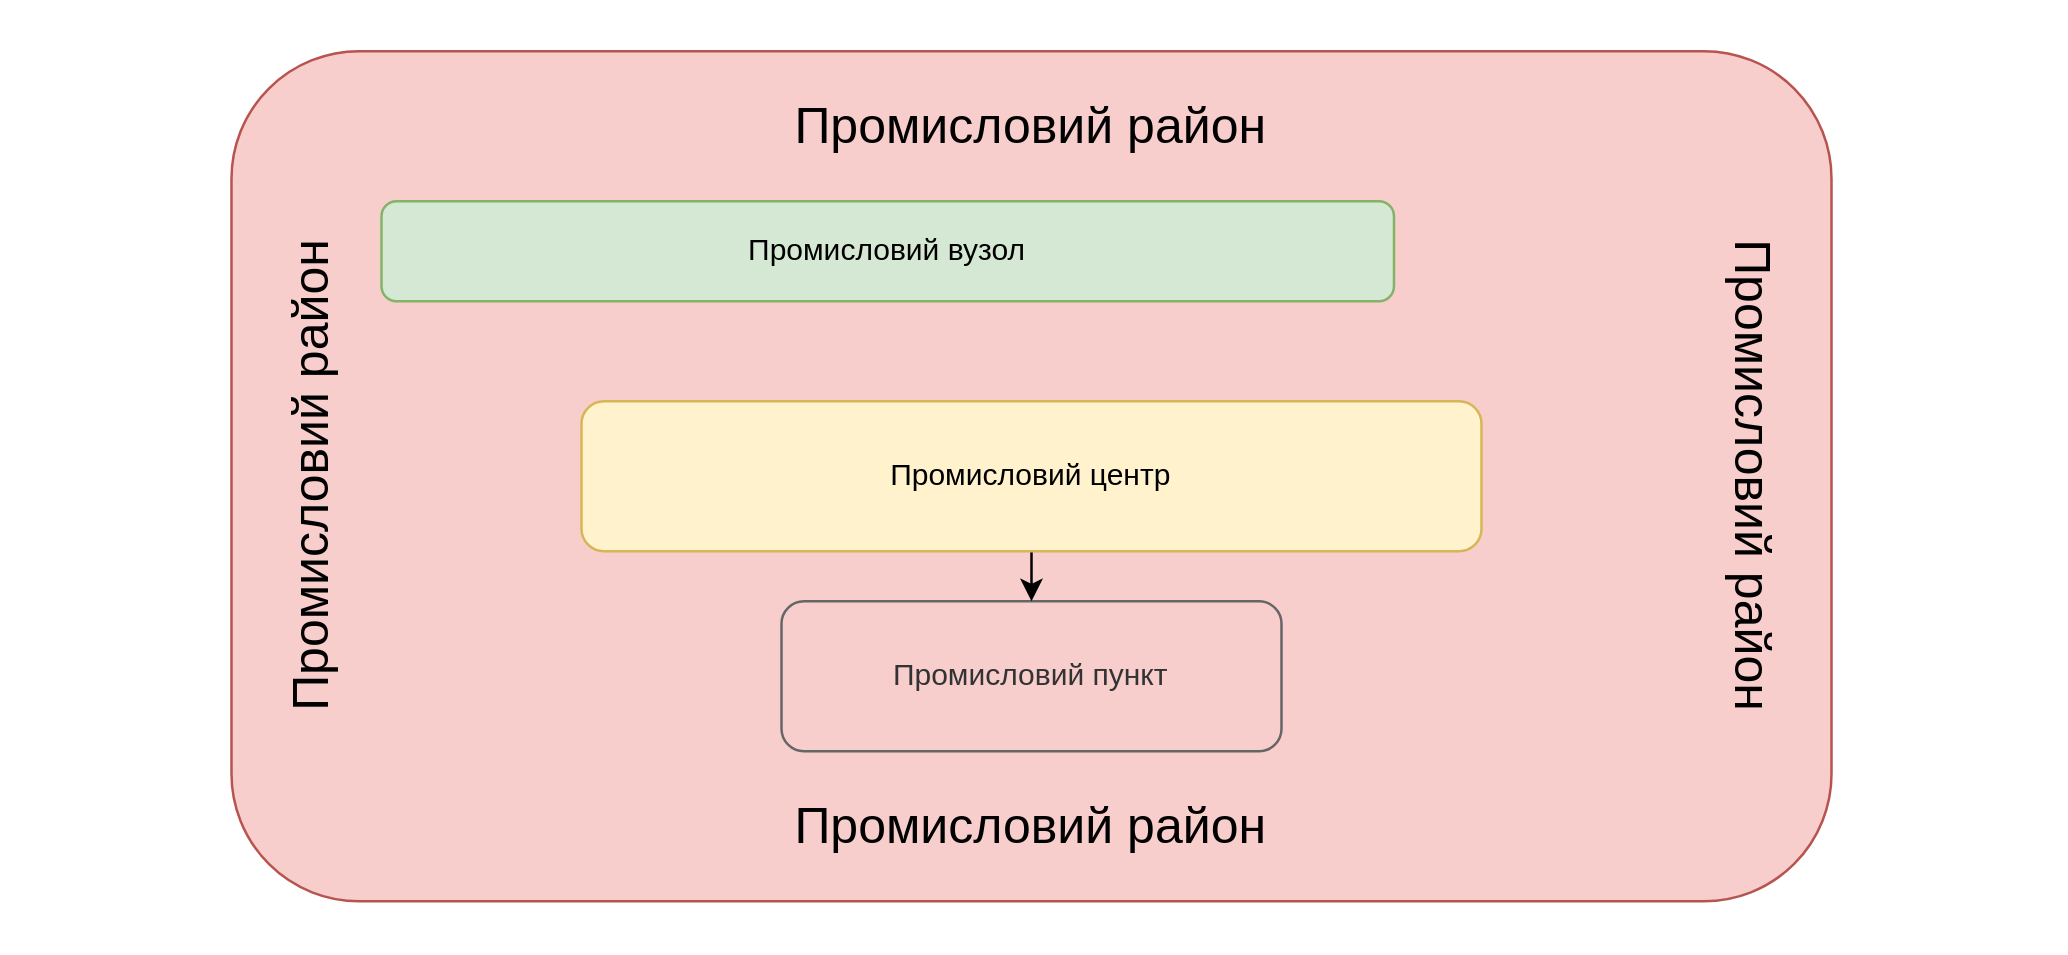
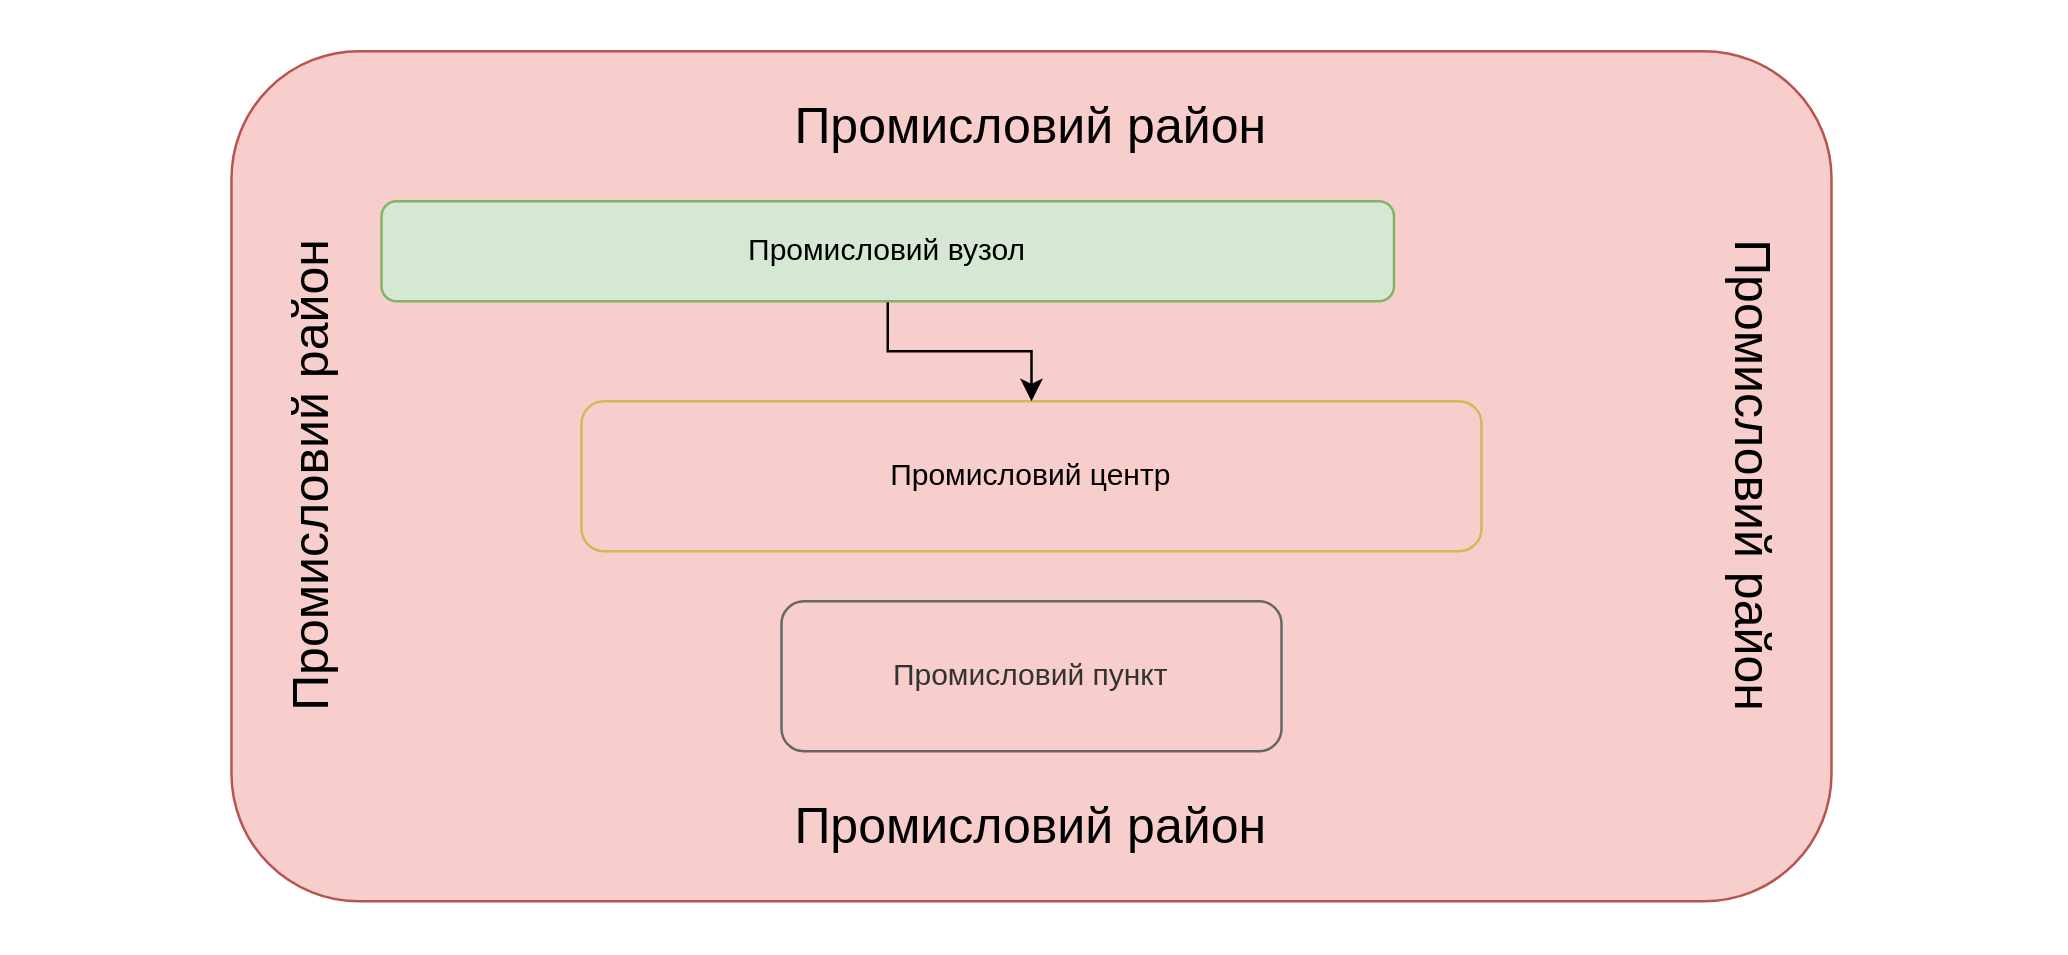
  <mxCell id="0" />
  <mxCell id="1" parent="0" />
  <mxCell id="2" value="" style="rounded=1;whiteSpace=wrap;html=1;fillColor=#f8cecc;strokeColor=#b85450;" vertex="1" parent="1"><mxGeometry x="92" y="20" width="640" height="340" as="geometry" /></mxCell>
  <mxCell id="3" value="Промисловий пункт" style="rounded=1;whiteSpace=wrap;html=1;fillColor=#f8cecc;fontColor=#333333;strokeColor=#666666;" vertex="1" parent="1"><mxGeometry x="312" y="240" width="200" height="60" as="geometry" /></mxCell>
- <mxCell id="4" style="edgeStyle=orthogonalEdgeStyle;rounded=0;orthogonalLoop=1;jettySize=auto;html=1;exitX=0.5;exitY=1;exitDx=0;exitDy=0;entryX=0.5;entryY=0;entryDx=0;entryDy=0;" edge="1" parent="1" source="5" target="3"><mxGeometry relative="1" as="geometry" /></mxCell>
- <mxCell id="5" value="Промисловий центр" style="rounded=1;whiteSpace=wrap;html=1;fillColor=#fff2cc;strokeColor=#d6b656;" vertex="1" parent="1"><mxGeometry x="232" y="160" width="360" height="60" as="geometry" /></mxCell>
+ <mxCell id="5" value="Промисловий центр" style="rounded=1;whiteSpace=wrap;html=1;fillColor=#f8cecc;strokeColor=#d6b656;" vertex="1" parent="1"><mxGeometry x="232" y="160" width="360" height="60" as="geometry" /></mxCell>
+ <mxCell id="6" style="edgeStyle=orthogonalEdgeStyle;rounded=0;orthogonalLoop=1;jettySize=auto;html=1;exitX=0.5;exitY=1;exitDx=0;exitDy=0;entryX=0.5;entryY=0;entryDx=0;entryDy=0;" edge="1" parent="1" source="7" target="5"><mxGeometry relative="1" as="geometry" /></mxCell>
  <mxCell id="7" value="Промисловий вузол" style="rounded=1;whiteSpace=wrap;html=1;fillColor=#d5e8d4;strokeColor=#82b366;" vertex="1" parent="1"><mxGeometry x="152" y="80" width="405" height="40" as="geometry" /></mxCell>
  <mxCell id="8" value="Промисловий район" style="text;html=1;strokeColor=none;fillColor=none;align=center;verticalAlign=middle;whiteSpace=wrap;rounded=0;fontSize=20;" vertex="1" parent="1"><mxGeometry x="309" y="34" width="206" height="30" as="geometry" /></mxCell>
  <mxCell id="9" value="Промисловий район" style="text;html=1;strokeColor=none;fillColor=none;align=center;verticalAlign=middle;whiteSpace=wrap;rounded=0;fontSize=20;" vertex="1" parent="1"><mxGeometry x="309" y="314" width="206" height="30" as="geometry" /></mxCell>
  <mxCell id="10" value="Промисловий район" style="text;html=1;strokeColor=none;fillColor=none;align=center;verticalAlign=middle;whiteSpace=wrap;rounded=0;fontSize=20;rotation=-90;" vertex="1" parent="1"><mxGeometry x="20" y="175" width="206" height="30" as="geometry" /></mxCell>
  <mxCell id="11" value="Промисловий район" style="text;html=1;strokeColor=none;fillColor=none;align=center;verticalAlign=middle;whiteSpace=wrap;rounded=0;fontSize=20;rotation=90;" vertex="1" parent="1"><mxGeometry x="599" y="175" width="206" height="30" as="geometry" /></mxCell>
